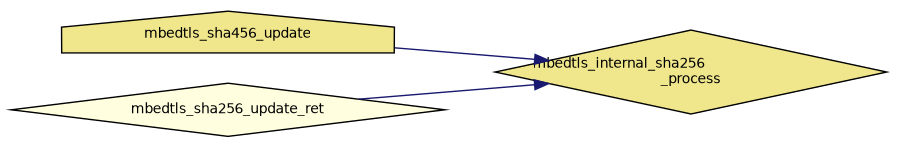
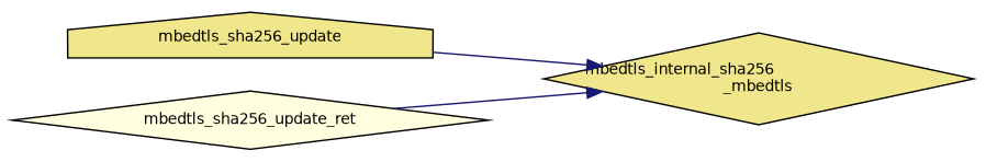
  digraph {
    rankdir=LR
    node [color=black fillcolor=khaki fontname=Helvetica fontsize=10 shape=diamond style=filled]
    edge [arrowhead=normal color=midnightblue fontname=Helvetica fontsize=10 labelfontname=Helvetica labelfontsize=10 style=solid]
-   n1 [fontcolor=black height=0.2 label=mbedtls_sha456_update shape=house width=0.4]
-   n2 [height=0.2 label="mbedtls_internal_sha256\l_process" width=0.4]
+   n1 [fontcolor=black height=0.2 label=mbedtls_sha256_update shape=house width=0.4]
+   n2 [height=0.2 label="mbedtls_internal_sha256\l_mbedtls" width=0.4]
    n3 [fillcolor=lightyellow height=0.2 label=mbedtls_sha256_update_ret width=0.4]
    n1 -> n2
    n3 -> n2
  }
